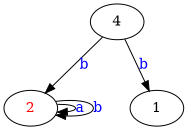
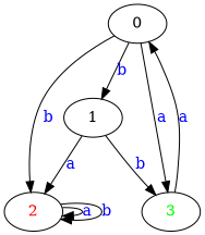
  digraph {
    n1 [label=<<font color="red">2</font>>]
-   4
+   4 [label=0]
+   n3 [label=<<font color="green">3</font>>]
    1
    n1 -> n1 [label=<<font color="blue">a</font>>]
    n1 -> n1 [label=<<font color="blue">b</font>>]
    4 -> n1 [label=<<font color="blue">b</font>>]
+   4 -> n3 [label=<<font color="blue">a</font>>]
    4 -> 1 [label=<<font color="blue">b</font>>]
+   n3 -> 4 [label=<<font color="blue">a</font>>]
+   1 -> n1 [label=<<font color="blue">a</font>>]
+   1 -> n3 [label=<<font color="blue">b</font>>]
  }
